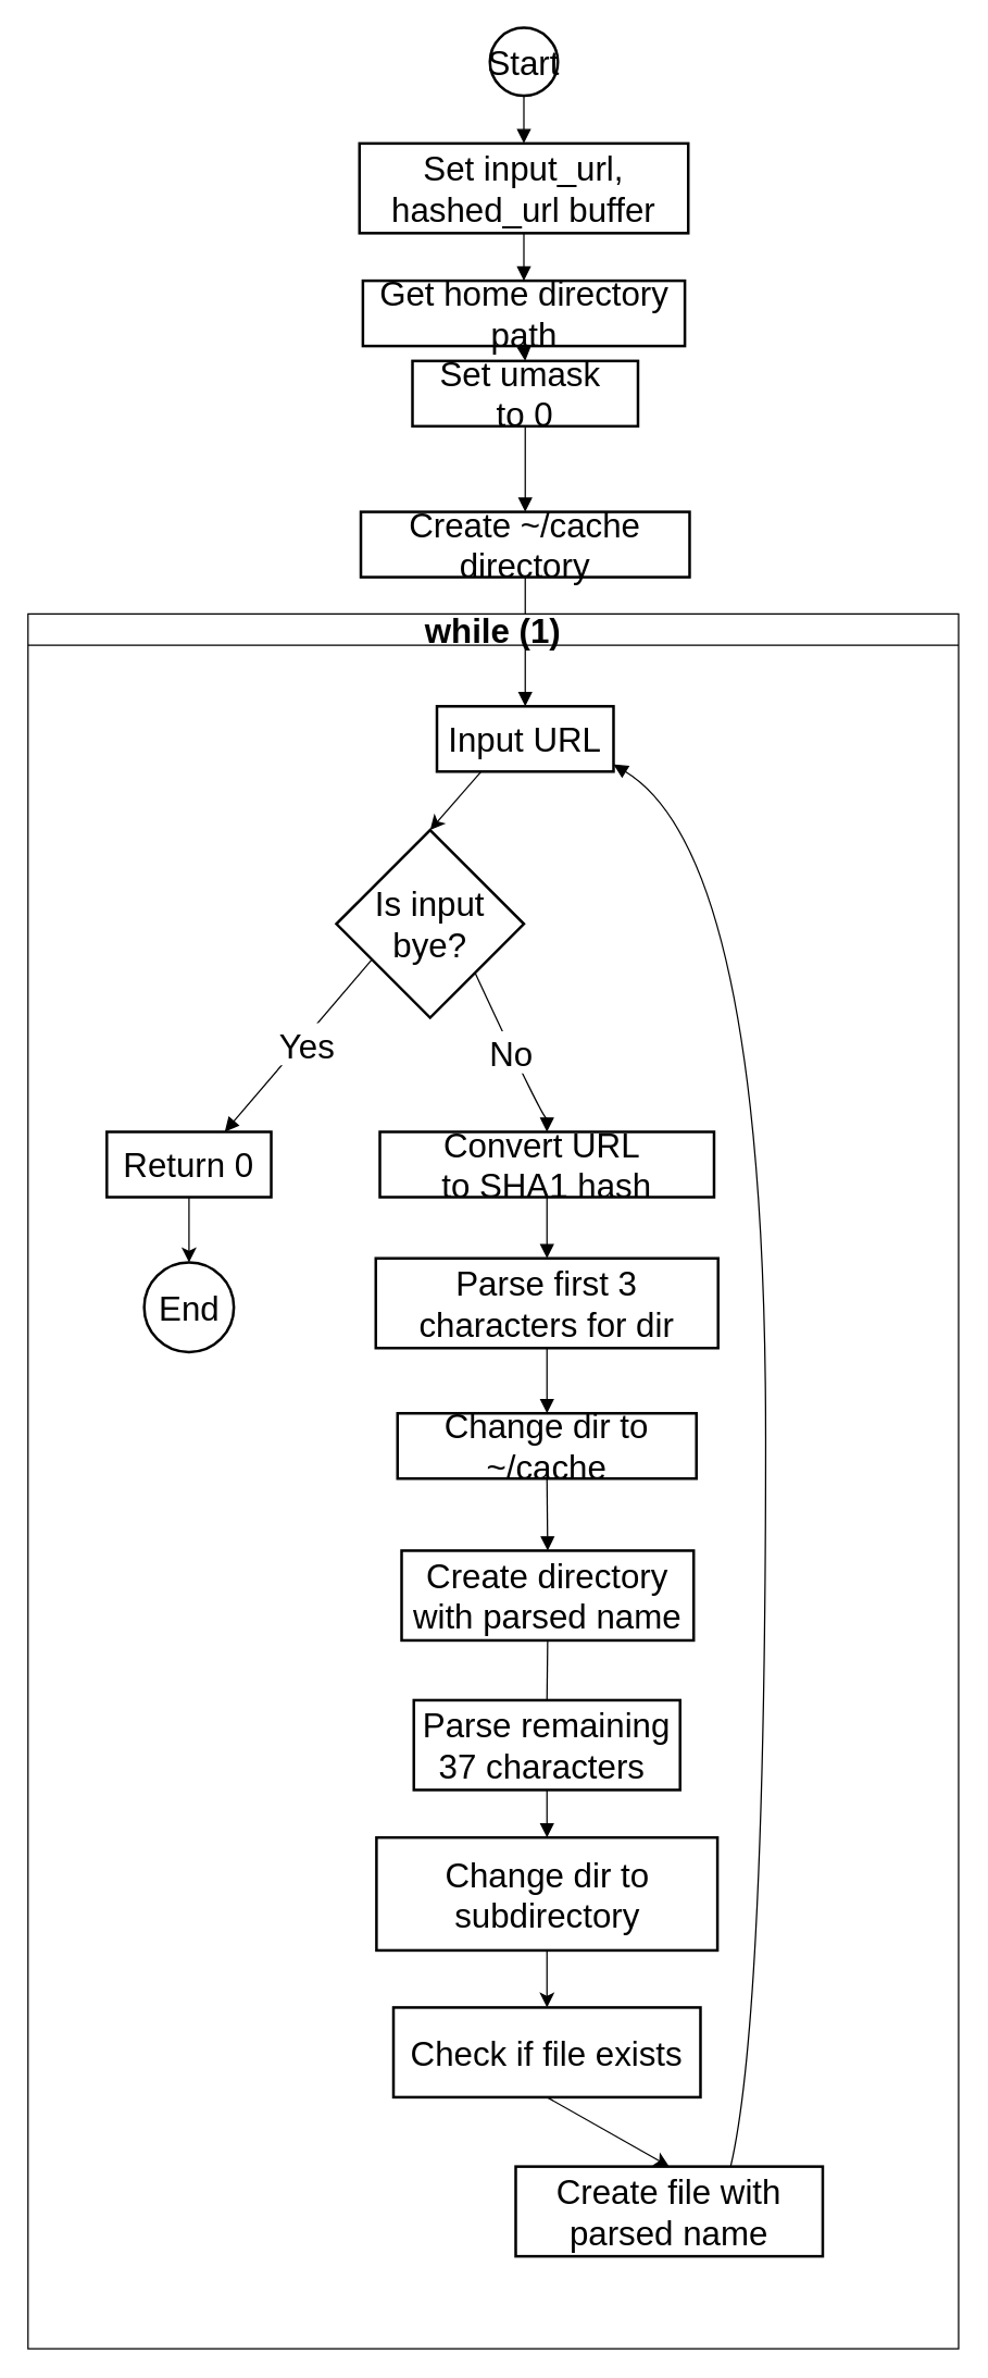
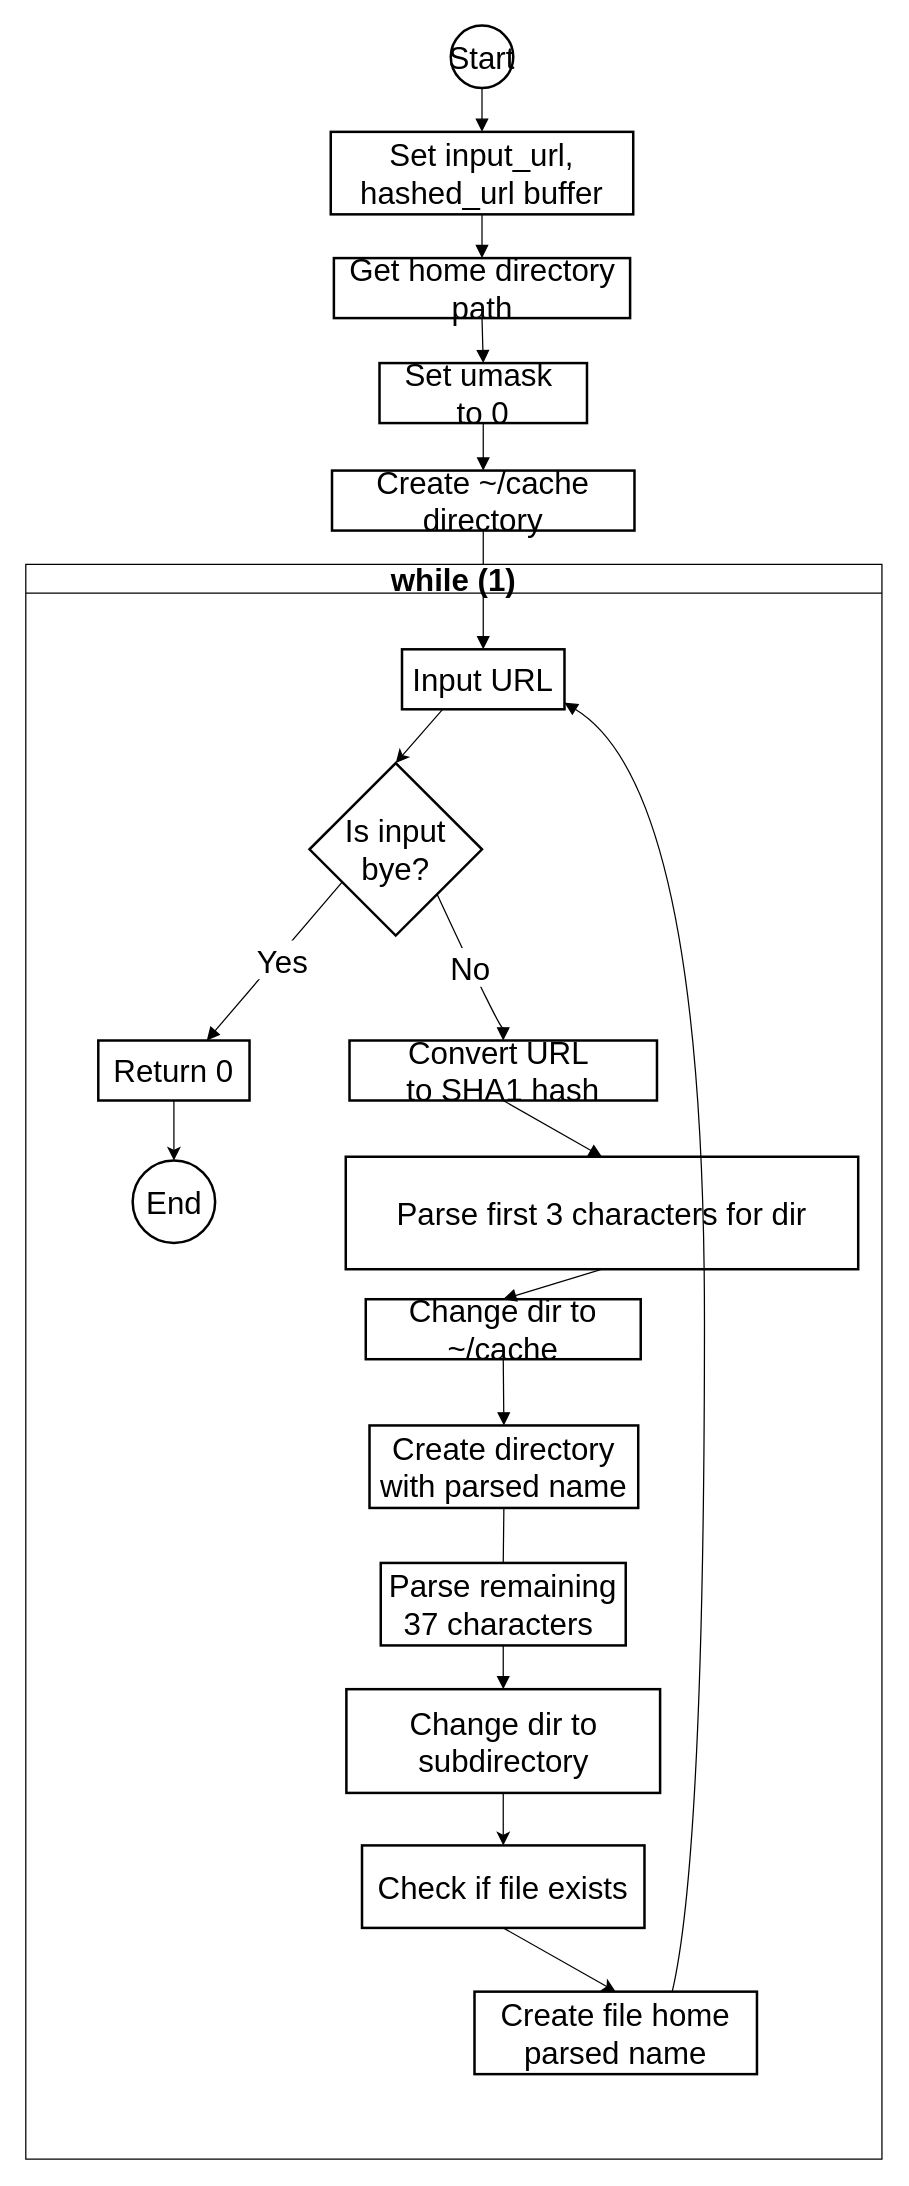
  <mxCell id="0" />
  <mxCell id="1" parent="0" />
  <mxCell id="2" value="Start" style="ellipse;aspect=fixed;strokeWidth=2;whiteSpace=wrap;fontSize=25;" parent="1" vertex="1"><mxGeometry x="360" y="20" width="50" height="50" as="geometry" /></mxCell>
  <mxCell id="3" value="Set input_url, hashed_url buffer" style="whiteSpace=wrap;strokeWidth=2;fontSize=25;" parent="1" vertex="1"><mxGeometry x="264" y="105" width="242" height="66" as="geometry" /></mxCell>
  <mxCell id="4" value="Get home directory path" style="whiteSpace=wrap;strokeWidth=2;fontSize=25;" parent="1" vertex="1"><mxGeometry x="266.5" y="206" width="237" height="48" as="geometry" /></mxCell>
- <mxCell id="5" value="Set umask &#10;to 0" style="whiteSpace=wrap;strokeWidth=2;fontSize=25;" parent="1" vertex="1"><mxGeometry x="303" y="265" width="166" height="48" as="geometry" /></mxCell>
+ <mxCell id="5" value="Set umask &#10;to 0" style="whiteSpace=wrap;strokeWidth=2;fontSize=25;" parent="1" vertex="1"><mxGeometry x="303" y="290" width="166" height="48" as="geometry" /></mxCell>
  <mxCell id="6" value="Create ~/cache directory" style="whiteSpace=wrap;strokeWidth=2;fontSize=25;" parent="1" vertex="1"><mxGeometry x="265" y="376" width="242" height="48" as="geometry" /></mxCell>
  <mxCell id="7" value="End" style="ellipse;aspect=fixed;strokeWidth=2;whiteSpace=wrap;fontSize=25;" parent="1" vertex="1"><mxGeometry x="105.5" y="928" width="66" height="66" as="geometry" /></mxCell>
  <mxCell id="8" value="Convert URL &#10;to SHA1 hash" style="whiteSpace=wrap;strokeWidth=2;fontSize=25;" parent="1" vertex="1"><mxGeometry x="279" y="832" width="246" height="48" as="geometry" /></mxCell>
- <mxCell id="9" value="Parse first 3 characters for dir" style="whiteSpace=wrap;strokeWidth=2;fontSize=25;" parent="1" vertex="1"><mxGeometry x="276" y="925" width="252" height="66" as="geometry" /></mxCell>
+ <mxCell id="9" value="Parse first 3 characters for dir" style="whiteSpace=wrap;strokeWidth=2;fontSize=25;" parent="1" vertex="1"><mxGeometry x="276" y="925" width="410" height="90" as="geometry" /></mxCell>
  <mxCell id="10" value="Change dir to ~/cache" style="whiteSpace=wrap;strokeWidth=2;fontSize=25;" parent="1" vertex="1"><mxGeometry x="292" y="1039" width="220" height="48" as="geometry" /></mxCell>
  <mxCell id="11" value="Create directory with parsed name" style="whiteSpace=wrap;strokeWidth=2;fontSize=25;" parent="1" vertex="1"><mxGeometry x="295" y="1140" width="215" height="66" as="geometry" /></mxCell>
  <mxCell id="12" value="Parse remaining 37 characters " style="whiteSpace=wrap;strokeWidth=2;fontSize=25;" parent="1" vertex="1"><mxGeometry x="304" y="1250" width="196" height="66" as="geometry" /></mxCell>
  <mxCell id="13" style="edgeStyle=none;curved=1;rounded=0;orthogonalLoop=1;jettySize=auto;html=1;exitX=0.5;exitY=1;exitDx=0;exitDy=0;entryX=0.5;entryY=0;entryDx=0;entryDy=0;fontSize=12;startSize=8;endSize=8;" parent="1" source="14" target="7" edge="1"><mxGeometry relative="1" as="geometry" /></mxCell>
  <mxCell id="14" value="Return 0" style="whiteSpace=wrap;strokeWidth=2;fontSize=25;" parent="1" vertex="1"><mxGeometry x="78" y="832" width="121" height="48" as="geometry" /></mxCell>
  <mxCell id="15" value="" style="curved=1;startArrow=none;endArrow=block;exitX=0.51;exitY=1.01;entryX=0.5;entryY=0.01;rounded=0;fontSize=25;startSize=8;endSize=8;" parent="1" source="2" target="3" edge="1"><mxGeometry relative="1" as="geometry"><Array as="points" /></mxGeometry></mxCell>
  <mxCell id="16" value="" style="curved=1;startArrow=none;endArrow=block;exitX=0.5;exitY=1;entryX=0.5;entryY=0.01;rounded=0;fontSize=25;startSize=8;endSize=8;" parent="1" source="3" target="4" edge="1"><mxGeometry relative="1" as="geometry"><Array as="points" /></mxGeometry></mxCell>
  <mxCell id="17" value="" style="curved=1;startArrow=none;endArrow=block;exitX=0.5;exitY=1.01;entryX=0.5;entryY=-0.01;rounded=0;fontSize=25;startSize=8;endSize=8;" parent="1" source="4" target="5" edge="1"><mxGeometry relative="1" as="geometry"><Array as="points" /></mxGeometry></mxCell>
  <mxCell id="18" value="" style="curved=1;startArrow=none;endArrow=block;exitX=0.5;exitY=1;entryX=0.5;entryY=0;rounded=0;fontSize=25;startSize=8;endSize=8;" parent="1" source="5" target="6" edge="1"><mxGeometry relative="1" as="geometry"><Array as="points" /></mxGeometry></mxCell>
  <mxCell id="19" value="" style="curved=1;startArrow=none;endArrow=block;exitX=0.5;exitY=1.01;entryX=0.5;entryY=0.01;rounded=0;fontSize=25;startSize=8;endSize=8;" parent="1" source="6" target="28" edge="1"><mxGeometry relative="1" as="geometry"><Array as="points" /></mxGeometry></mxCell>
  <mxCell id="20" value="Yes" style="curved=1;startArrow=none;endArrow=block;exitX=0.04;exitY=1;rounded=0;fontSize=25;startSize=8;endSize=8;entryX=0.75;entryY=0;entryDx=0;entryDy=0;" parent="1" edge="1"><mxGeometry x="-0.042" y="4" relative="1" as="geometry"><Array as="points" /><mxPoint x="275.998" y="701.938" as="sourcePoint" /><mxPoint x="164.81" y="832" as="targetPoint" /><mxPoint as="offset" /></mxGeometry></mxCell>
  <mxCell id="21" value="No" style="curved=1;startArrow=none;endArrow=block;exitX=0.96;exitY=1;entryX=0.5;entryY=-0.01;rounded=0;fontSize=25;startSize=8;endSize=8;" parent="1" source="29" target="8" edge="1"><mxGeometry relative="1" as="geometry"><Array as="points"><mxPoint x="402" y="829" /></Array></mxGeometry></mxCell>
  <mxCell id="22" value="" style="curved=1;startArrow=none;endArrow=block;exitX=0.5;exitY=1;entryX=0.5;entryY=0;rounded=0;fontSize=25;startSize=8;endSize=8;" parent="1" source="8" target="9" edge="1"><mxGeometry relative="1" as="geometry"><Array as="points" /></mxGeometry></mxCell>
  <mxCell id="23" value="" style="curved=1;startArrow=none;endArrow=block;exitX=0.5;exitY=1;entryX=0.5;entryY=0;rounded=0;fontSize=25;startSize=8;endSize=8;" parent="1" source="9" target="10" edge="1"><mxGeometry relative="1" as="geometry"><Array as="points" /></mxGeometry></mxCell>
  <mxCell id="24" value="" style="curved=1;startArrow=none;endArrow=block;exitX=0.5;exitY=1.01;entryX=0.5;entryY=0.01;rounded=0;fontSize=25;startSize=8;endSize=8;" parent="1" source="10" target="11" edge="1"><mxGeometry relative="1" as="geometry"><Array as="points" /></mxGeometry></mxCell>
  <mxCell id="25" value="" style="curved=1;startArrow=none;endArrow=none;exitX=0.5;exitY=1.01;entryX=0.5;entryY=0.01;rounded=0;fontSize=25;startSize=8;endSize=8;" parent="1" source="11" target="12" edge="1"><mxGeometry relative="1" as="geometry"><Array as="points" /></mxGeometry></mxCell>
  <mxCell id="26" value="" style="curved=1;startArrow=none;endArrow=block;exitX=0.5;exitY=1.01;entryX=0.5;entryY=0.01;rounded=0;fontSize=25;startSize=8;endSize=8;" parent="1" source="12" target="32" edge="1"><mxGeometry relative="1" as="geometry"><Array as="points" /></mxGeometry></mxCell>
  <mxCell id="27" value="&lt;font style=&quot;font-size: 25px;&quot;&gt;while (1)&lt;/font&gt;" style="swimlane;whiteSpace=wrap;html=1;" parent="1" vertex="1"><mxGeometry x="20" y="451" width="685" height="1276" as="geometry" /></mxCell>
  <mxCell id="28" value="Input URL" style="whiteSpace=wrap;strokeWidth=2;fontSize=25;" parent="27" vertex="1"><mxGeometry x="301" y="68" width="130" height="48" as="geometry" /></mxCell>
  <mxCell id="29" value="Is input bye?" style="rhombus;strokeWidth=2;whiteSpace=wrap;fontSize=25;" parent="27" vertex="1"><mxGeometry x="227" y="159" width="138" height="138" as="geometry" /></mxCell>
  <mxCell id="30" style="edgeStyle=none;curved=1;rounded=0;orthogonalLoop=1;jettySize=auto;html=1;exitX=0.25;exitY=1;exitDx=0;exitDy=0;entryX=0.5;entryY=0;entryDx=0;entryDy=0;fontSize=12;startSize=8;endSize=8;" parent="27" source="28" target="29" edge="1"><mxGeometry relative="1" as="geometry" /></mxCell>
  <mxCell id="31" style="edgeStyle=none;curved=1;rounded=0;orthogonalLoop=1;jettySize=auto;html=1;exitX=0.5;exitY=1;exitDx=0;exitDy=0;entryX=0.5;entryY=0;entryDx=0;entryDy=0;fontSize=12;startSize=8;endSize=8;" edge="1" parent="27" source="32" target="36"><mxGeometry relative="1" as="geometry" /></mxCell>
  <mxCell id="32" value="Change dir to subdirectory" style="whiteSpace=wrap;strokeWidth=2;fontSize=25;" parent="27" vertex="1"><mxGeometry x="256.5" y="900" width="251" height="83" as="geometry" /></mxCell>
- <mxCell id="33" value="Create file with parsed name" style="whiteSpace=wrap;strokeWidth=2;fontSize=25;" parent="27" vertex="1"><mxGeometry x="359" y="1142" width="226" height="66" as="geometry" /></mxCell>
+ <mxCell id="33" value="Create file home parsed name" style="whiteSpace=wrap;strokeWidth=2;fontSize=25;" parent="27" vertex="1"><mxGeometry x="359" y="1142" width="226" height="66" as="geometry" /></mxCell>
  <mxCell id="34" value="" style="curved=1;startArrow=none;endArrow=block;exitX=0.7;exitY=0;entryX=1;entryY=0.89;rounded=0;fontSize=25;startSize=8;endSize=8;" parent="27" source="33" target="28" edge="1"><mxGeometry relative="1" as="geometry"><Array as="points"><mxPoint x="543" y="1032" /><mxPoint x="543" y="179" /></Array></mxGeometry></mxCell>
  <mxCell id="35" style="edgeStyle=none;curved=1;rounded=0;orthogonalLoop=1;jettySize=auto;html=1;exitX=0.5;exitY=1;exitDx=0;exitDy=0;entryX=0.5;entryY=0;entryDx=0;entryDy=0;fontSize=12;startSize=8;endSize=8;" edge="1" parent="27" source="36" target="33"><mxGeometry relative="1" as="geometry" /></mxCell>
  <mxCell id="36" value="Check if file exists" style="whiteSpace=wrap;strokeWidth=2;fontSize=25;" vertex="1" parent="27"><mxGeometry x="269" y="1025" width="226" height="66" as="geometry" /></mxCell>
